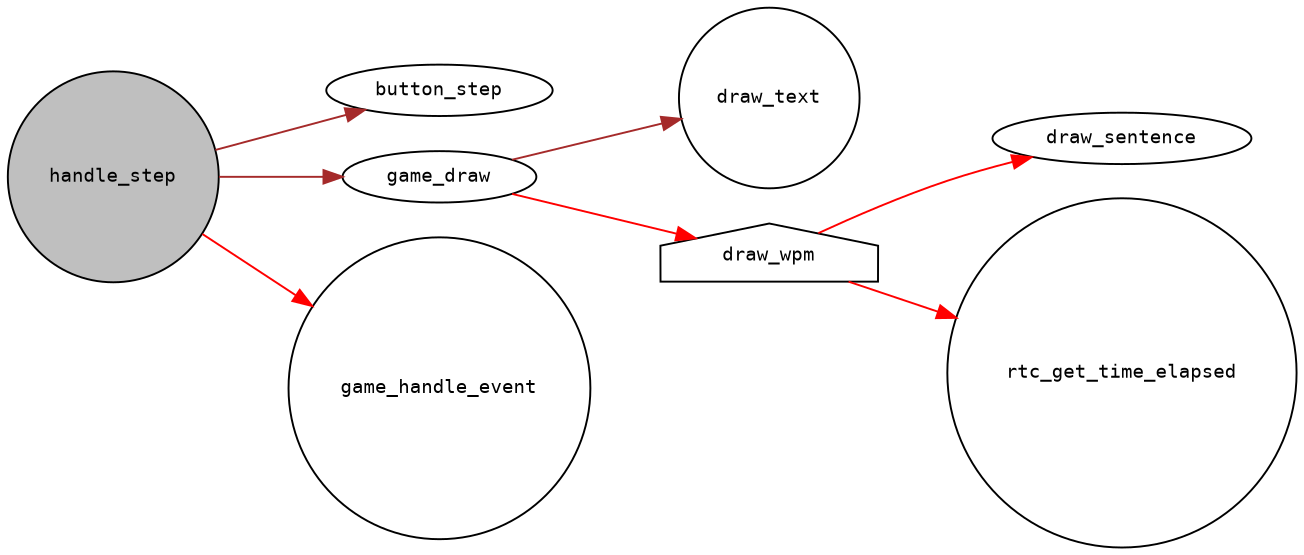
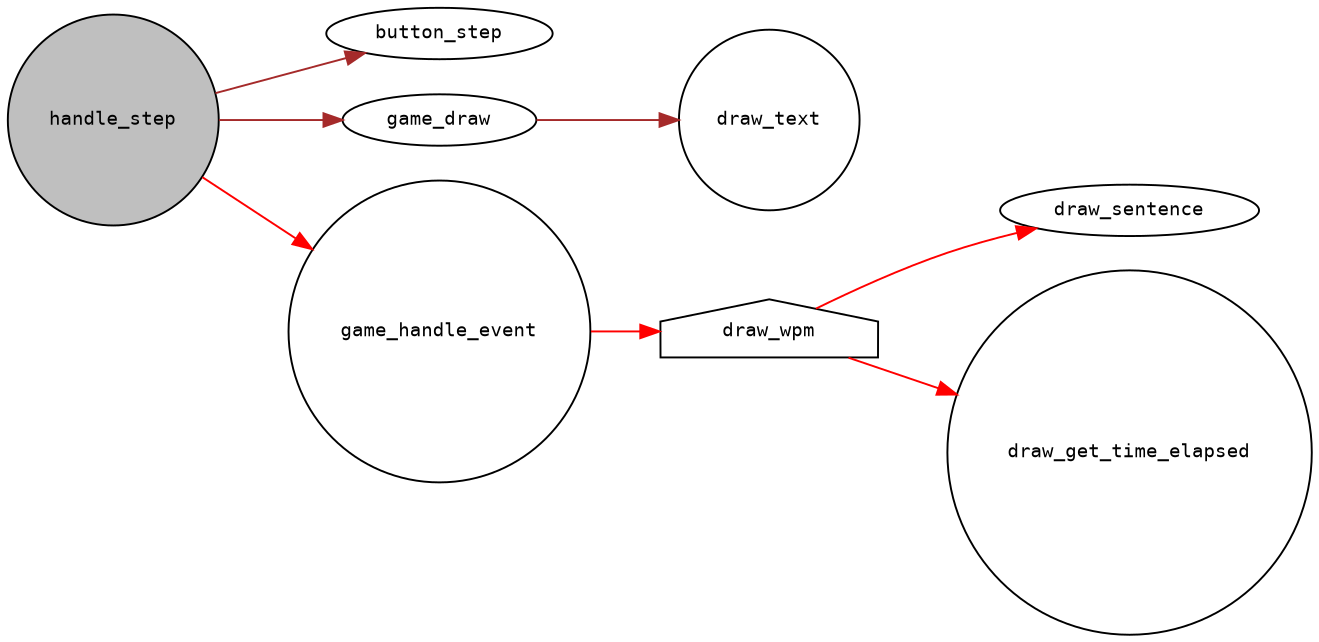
  digraph {
    fontname="DejaVu Sans Mono"
    rankdir=LR
    node [color=black fillcolor=white fontname="DejaVu Sans Mono" fontsize=10 shape=circle style=filled]
    edge [color=red fontname="DejaVu Sans Mono" fontsize=10 labelfontname=Helvetica labelfontsize=10 style=solid]
    n1 [fillcolor=grey75 fontcolor=black height=0.2 label=handle_step width=0.4]
    n2 [height=0.2 label=button_step shape=ellipse width=0.4]
    n3 [height=0.2 label=game_draw shape=ellipse width=0.4]
    n4 [height=0.2 label=game_handle_event width=0.4]
    n5 [height=0.2 label=draw_text width=0.4]
    n6 [height=0.2 label=draw_wpm shape=house width=0.4]
    n7 [height=0.2 label=draw_sentence shape=ellipse width=0.4]
-   n8 [height=0.2 label=rtc_get_time_elapsed width=0.4]
+   n8 [height=0.2 label=draw_get_time_elapsed width=0.4]
    n1 -> n2 [color=brown]
    n1 -> n3 [color=brown]
    n1 -> n4
    n3 -> n5 [color=brown]
-   n3 -> n6
+   n4 -> n6
    n6 -> n7
    n6 -> n8
  }
